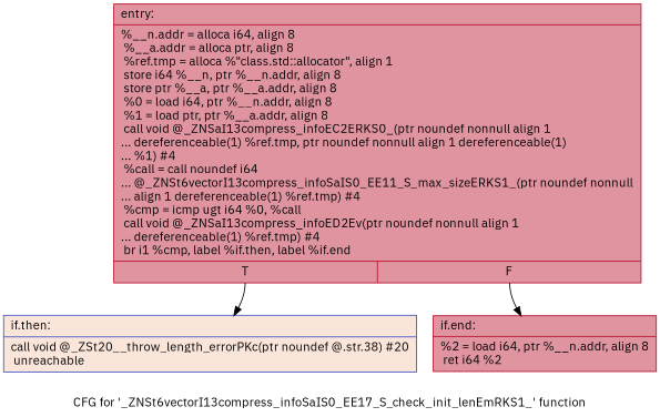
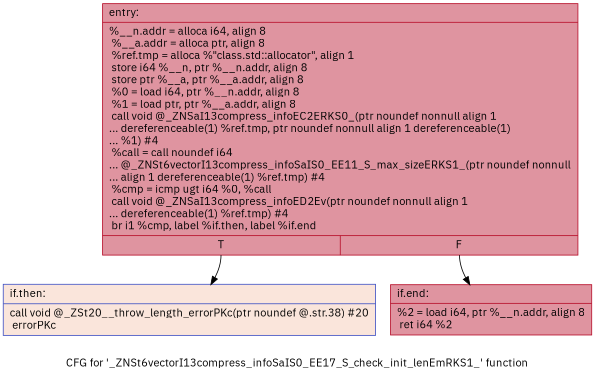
  digraph {
    label="CFG for '_ZNSt6vectorI13compress_infoSaIS0_EE17_S_check_init_lenEmRKS1_' function"
    fontname="IBM Plex Sans"
    node [color="#b70d28ff" fillcolor="#b70d2870" fontname="IBM Plex Sans" shape=record style=filled]
    edge [fontname="IBM Plex Sans"]
    n1 [label="{entry:\l|  %__n.addr = alloca i64, align 8\l  %__a.addr = alloca ptr, align 8\l  %ref.tmp = alloca %\"class.std::allocator\", align 1\l  store i64 %__n, ptr %__n.addr, align 8\l  store ptr %__a, ptr %__a.addr, align 8\l  %0 = load i64, ptr %__n.addr, align 8\l  %1 = load ptr, ptr %__a.addr, align 8\l  call void @_ZNSaI13compress_infoEC2ERKS0_(ptr noundef nonnull align 1\l... dereferenceable(1) %ref.tmp, ptr noundef nonnull align 1 dereferenceable(1)\l... %1) #4\l  %call = call noundef i64\l... @_ZNSt6vectorI13compress_infoSaIS0_EE11_S_max_sizeERKS1_(ptr noundef nonnull\l... align 1 dereferenceable(1) %ref.tmp) #4\l  %cmp = icmp ugt i64 %0, %call\l  call void @_ZNSaI13compress_infoED2Ev(ptr noundef nonnull align 1\l... dereferenceable(1) %ref.tmp) #4\l  br i1 %cmp, label %if.then, label %if.end\l|{<s0>T|<s1>F}}"]
-   n2 [color="#3d50c3ff" fillcolor="#f4c5ad70" label="{if.then:\l|  call void @_ZSt20__throw_length_errorPKc(ptr noundef @.str.38) #20\l  unreachable\l}"]
+   n2 [color="#3d50c3ff" fillcolor="#f4c5ad70" label="{if.then:\l|  call void @_ZSt20__throw_length_errorPKc(ptr noundef @.str.38) #20\l  errorPKc\l}"]
    n3 [label="{if.end:\l|  %2 = load i64, ptr %__n.addr, align 8\l  ret i64 %2\l}"]
    n1 -> n2 [tailport=s0]
    n1 -> n3 [tailport=s1]
  }
